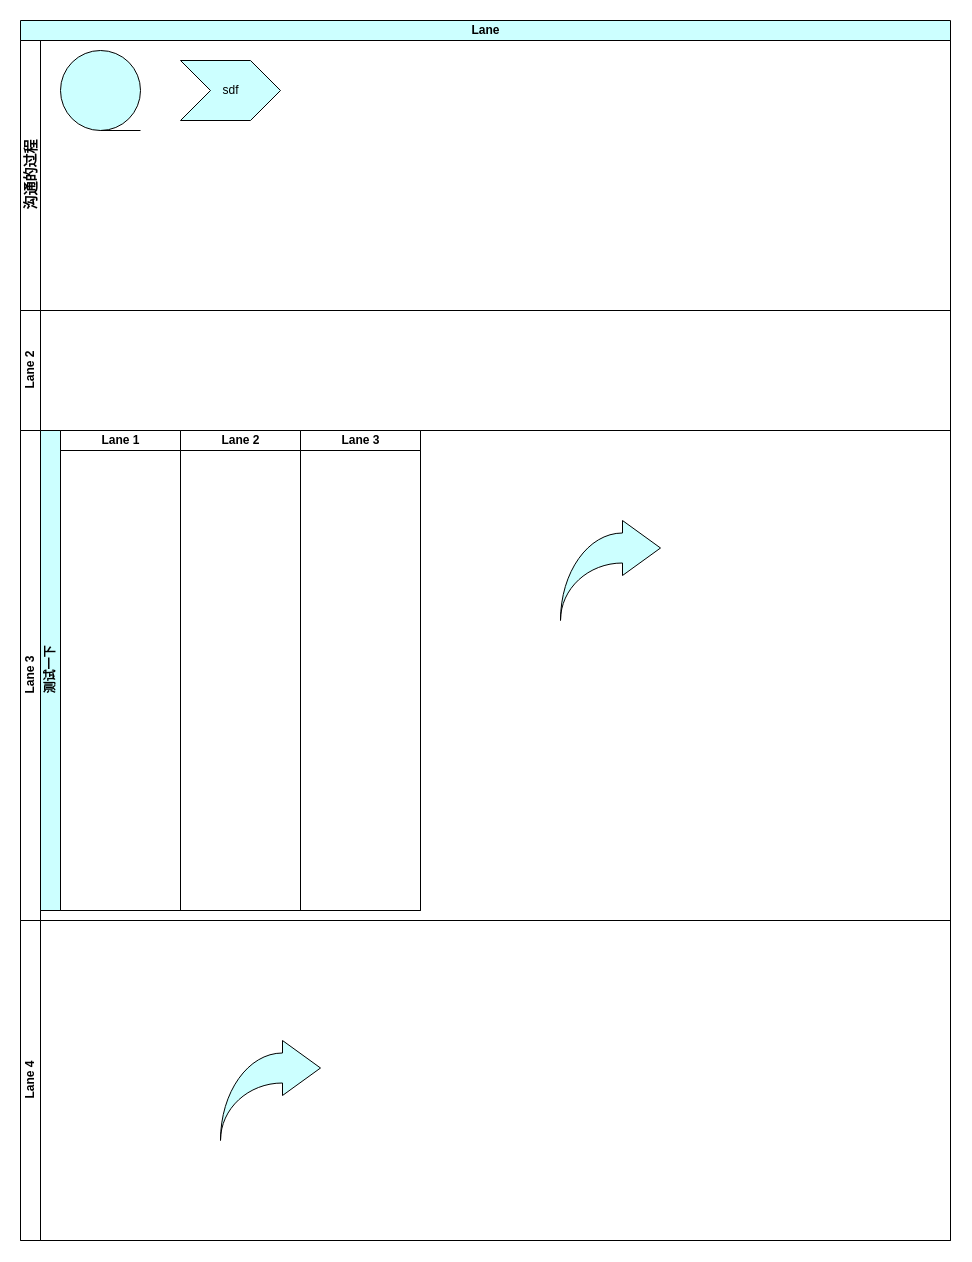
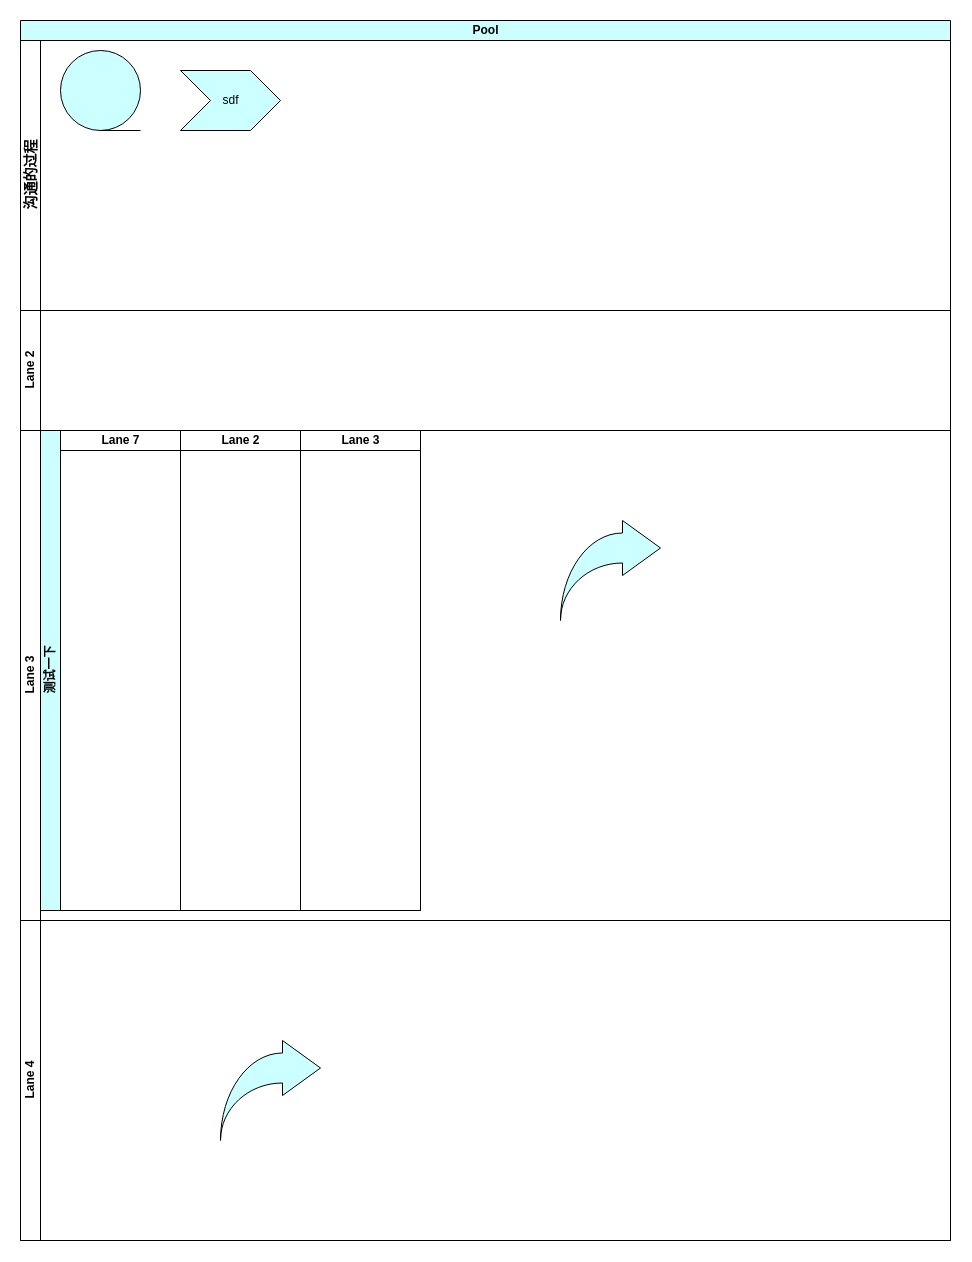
  <mxCell id="0" />
  <mxCell id="1" parent="0" />
- <mxCell id="2" value="Lane" style="swimlane;html=1;childLayout=stackLayout;resizeParent=1;resizeParentMax=0;horizontal=1;startSize=20;horizontalStack=0;fillColor=#CCFFFF;" vertex="1" parent="1"><mxGeometry x="20" y="20" width="930" height="1220" as="geometry" /></mxCell>
+ <mxCell id="2" value="Pool" style="swimlane;html=1;childLayout=stackLayout;resizeParent=1;resizeParentMax=0;horizontal=1;startSize=20;horizontalStack=0;fillColor=#CCFFFF;" vertex="1" parent="1"><mxGeometry x="20" y="20" width="930" height="1220" as="geometry" /></mxCell>
  <mxCell id="3" value="&lt;font style=&quot;font-size: 14px&quot;&gt;沟通的过程&lt;/font&gt;" style="swimlane;html=1;startSize=20;horizontal=0;" vertex="1" parent="2"><mxGeometry y="20" width="930" height="270" as="geometry"><mxRectangle y="20" width="780" height="20" as="alternateBounds" /></mxGeometry></mxCell>
- <mxCell id="4" value="sdf" style="html=1;shadow=0;dashed=0;align=center;verticalAlign=middle;shape=mxgraph.arrows2.arrow;dy=0;dx=30;notch=30;fillColor=#CCFFFF;" vertex="1" parent="3"><mxGeometry x="160" y="20" width="100" height="60" as="geometry" /></mxCell>
+ <mxCell id="4" value="sdf" style="html=1;shadow=0;dashed=0;align=center;verticalAlign=middle;shape=mxgraph.arrows2.arrow;dy=0;dx=30;notch=30;fillColor=#CCFFFF;" vertex="1" parent="3"><mxGeometry x="160" y="30" width="100" height="60" as="geometry" /></mxCell>
  <mxCell id="5" value="" style="shape=tapeData;whiteSpace=wrap;html=1;perimeter=ellipsePerimeter;fillColor=#CCFFFF;" vertex="1" parent="3"><mxGeometry x="40" y="10" width="80" height="80" as="geometry" /></mxCell>
  <mxCell id="6" value="Lane 2" style="swimlane;html=1;startSize=20;horizontal=0;" vertex="1" parent="2"><mxGeometry y="290" width="930" height="120" as="geometry"><mxRectangle y="40" width="780" height="20" as="alternateBounds" /></mxGeometry></mxCell>
  <mxCell id="7" value="Lane 3" style="swimlane;html=1;startSize=20;horizontal=0;" vertex="1" parent="2"><mxGeometry y="410" width="930" height="490" as="geometry"><mxRectangle y="60" width="780" height="20" as="alternateBounds" /></mxGeometry></mxCell>
  <mxCell id="8" value="" style="html=1;shadow=0;dashed=0;align=center;verticalAlign=middle;shape=mxgraph.arrows2.jumpInArrow;dy=15;dx=38;arrowHead=55;fillColor=#CCFFFF;" vertex="1" parent="7"><mxGeometry x="540" y="90" width="100" height="100" as="geometry" /></mxCell>
  <mxCell id="9" value="测试一下" style="swimlane;html=1;childLayout=stackLayout;resizeParent=1;resizeParentMax=0;startSize=20;horizontal=0;horizontalStack=1;fillColor=#CCFFFF;" vertex="1" parent="7"><mxGeometry x="20" width="380" height="480" as="geometry" /></mxCell>
- <mxCell id="10" value="Lane 1" style="swimlane;html=1;startSize=20;" vertex="1" parent="9"><mxGeometry x="20" width="120" height="480" as="geometry"><mxRectangle x="20" width="30" height="480" as="alternateBounds" /></mxGeometry></mxCell>
+ <mxCell id="10" value="Lane 7" style="swimlane;html=1;startSize=20;" vertex="1" parent="9"><mxGeometry x="20" width="120" height="480" as="geometry"><mxRectangle x="20" width="30" height="480" as="alternateBounds" /></mxGeometry></mxCell>
  <mxCell id="11" value="Lane 2" style="swimlane;html=1;startSize=20;" vertex="1" parent="9"><mxGeometry x="140" width="120" height="480" as="geometry" /></mxCell>
  <mxCell id="12" value="Lane 3" style="swimlane;html=1;startSize=20;" vertex="1" parent="9"><mxGeometry x="260" width="120" height="480" as="geometry" /></mxCell>
  <mxCell id="13" value="Lane 4" style="swimlane;html=1;startSize=20;horizontal=0;" vertex="1" parent="2"><mxGeometry y="900" width="930" height="320" as="geometry"><mxRectangle y="80" width="780" height="20" as="alternateBounds" /></mxGeometry></mxCell>
  <mxCell id="14" value="" style="html=1;shadow=0;dashed=0;align=center;verticalAlign=middle;shape=mxgraph.arrows2.jumpInArrow;dy=15;dx=38;arrowHead=55;fillColor=#CCFFFF;" vertex="1" parent="13"><mxGeometry x="200" y="120" width="100" height="100" as="geometry" /></mxCell>
